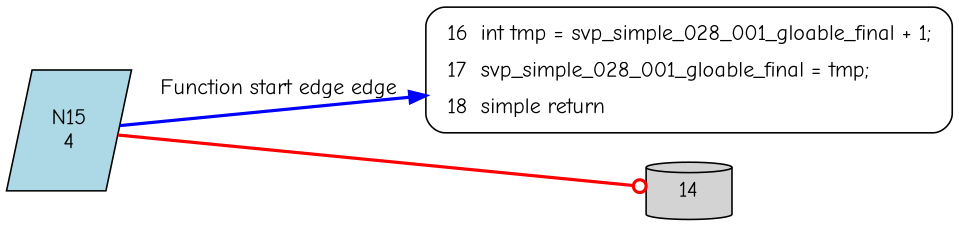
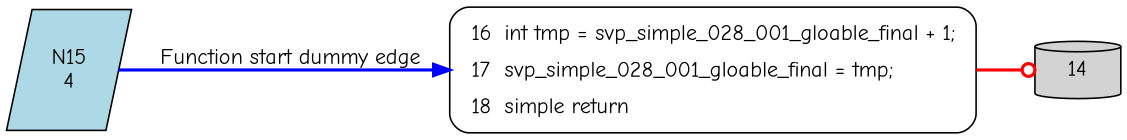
  digraph {
    fontname="Comic Neue"
    rankdir=LR
    node [color=black fontname="Comic Neue" style=filled]
    edge [fontname="Comic Neue" style=bold]
    n1 [fillcolor=lightblue label="N15\n4" shape=parallelogram]
    n2 [fillcolor=white label=<<table border="0" cellborder="0" cellpadding="3" bgcolor="white"><tr><td align="right">16</td><td align="left">int tmp = svp_simple_028_001_gloable_final + 1;</td></tr><tr><td align="right">17</td><td align="left">svp_simple_028_001_gloable_final = tmp;</td></tr><tr><td align="right">18</td><td align="left">simple return</td></tr></table>> penwidth=1 shape=Mrecord style="filled,bold" color=""]
    14 [fillcolor=lightgrey shape=cylinder]
-   n1 -> n2 [arrowhead=normal color=blue label="Function start edge edge"]
-   n1 -> 14 [arrowhead=odot color=red]
+   n1 -> n2 [arrowhead=normal color=blue label="Function start dummy edge"]
+   n2 -> 14 [arrowhead=odot color=red]
  }
